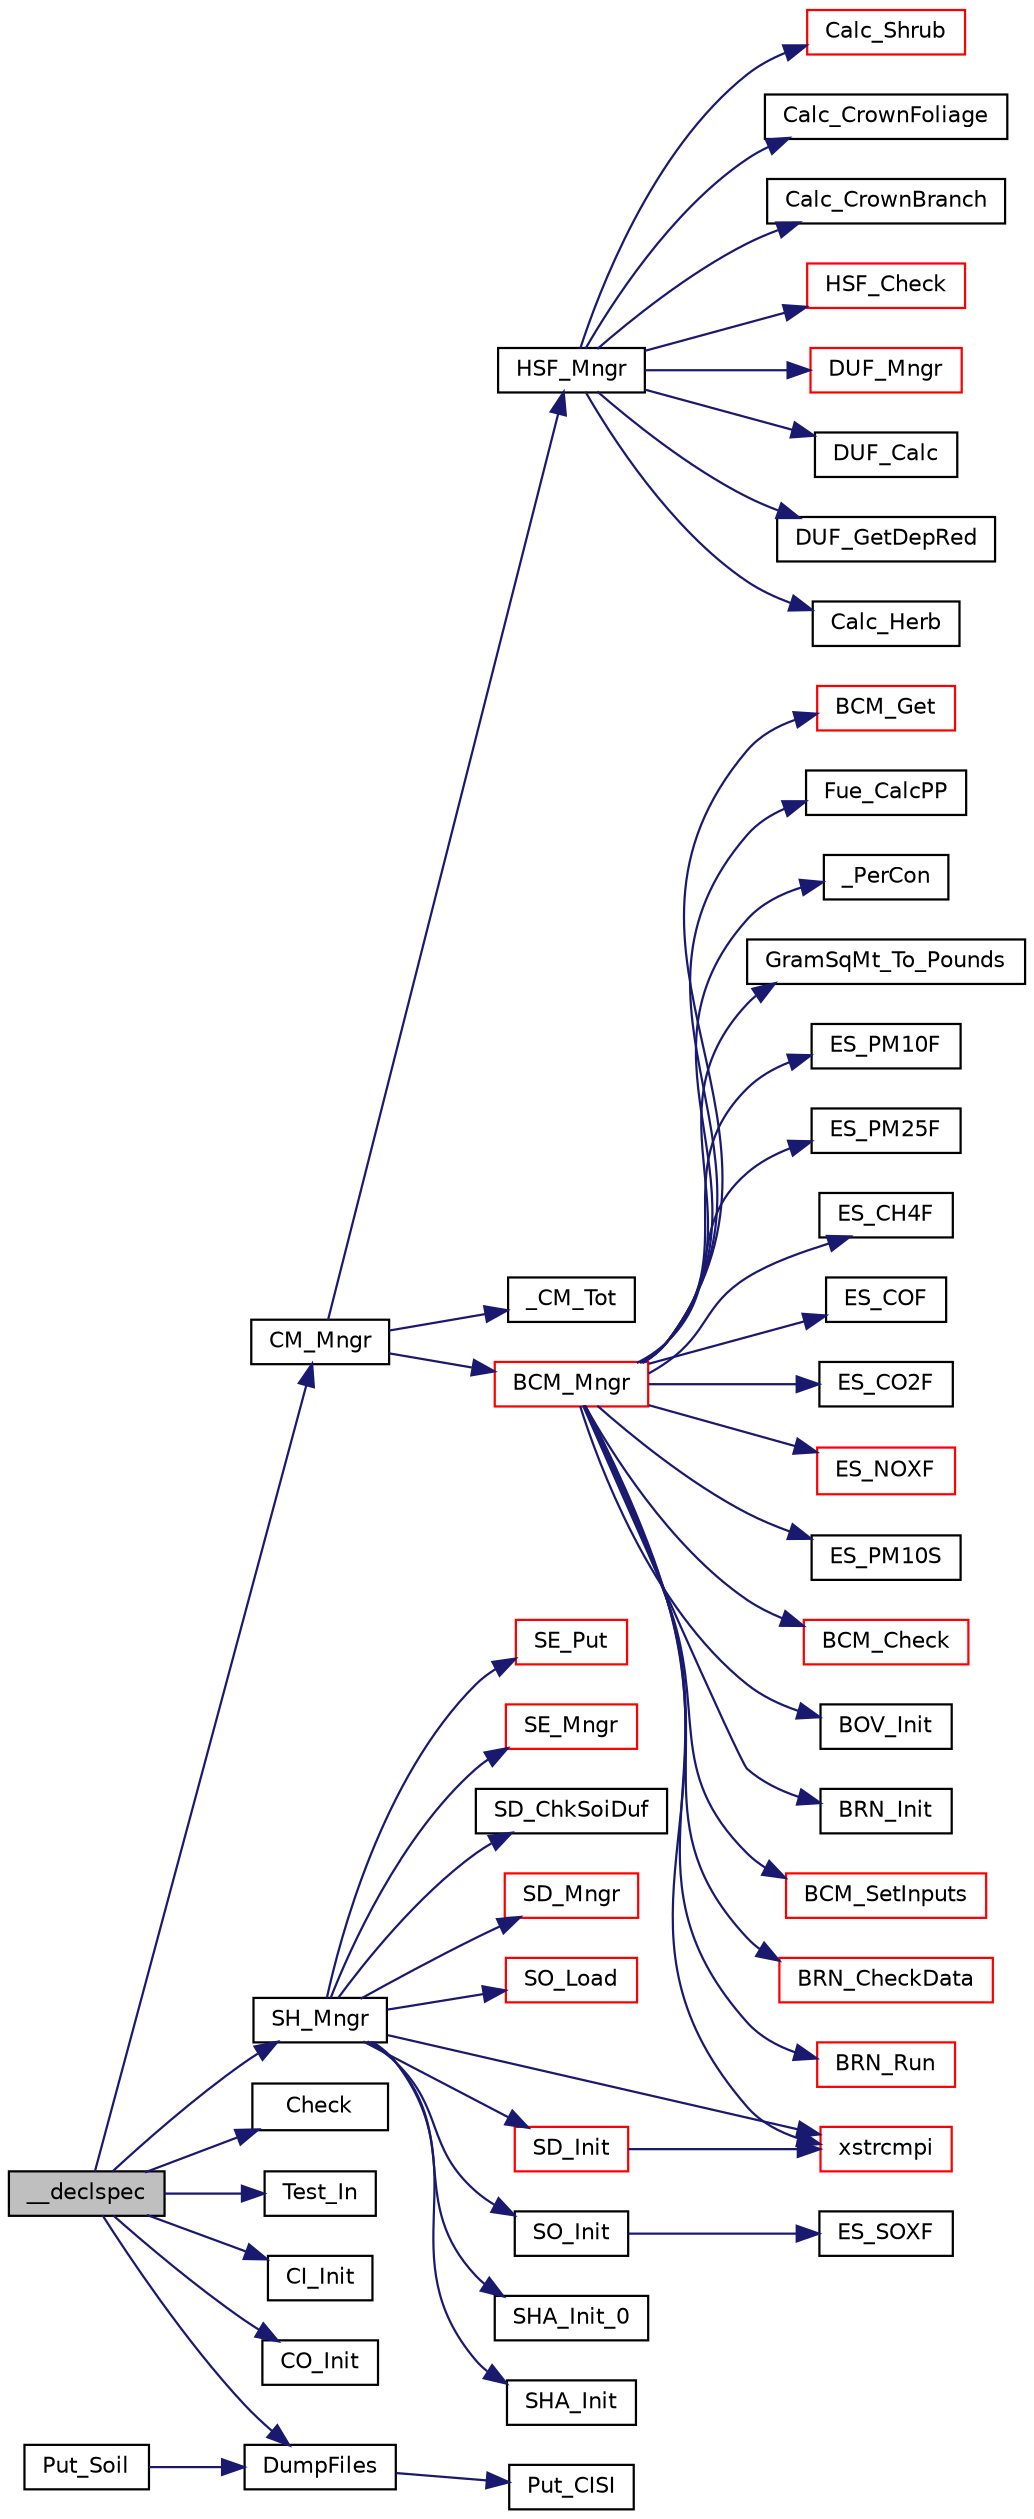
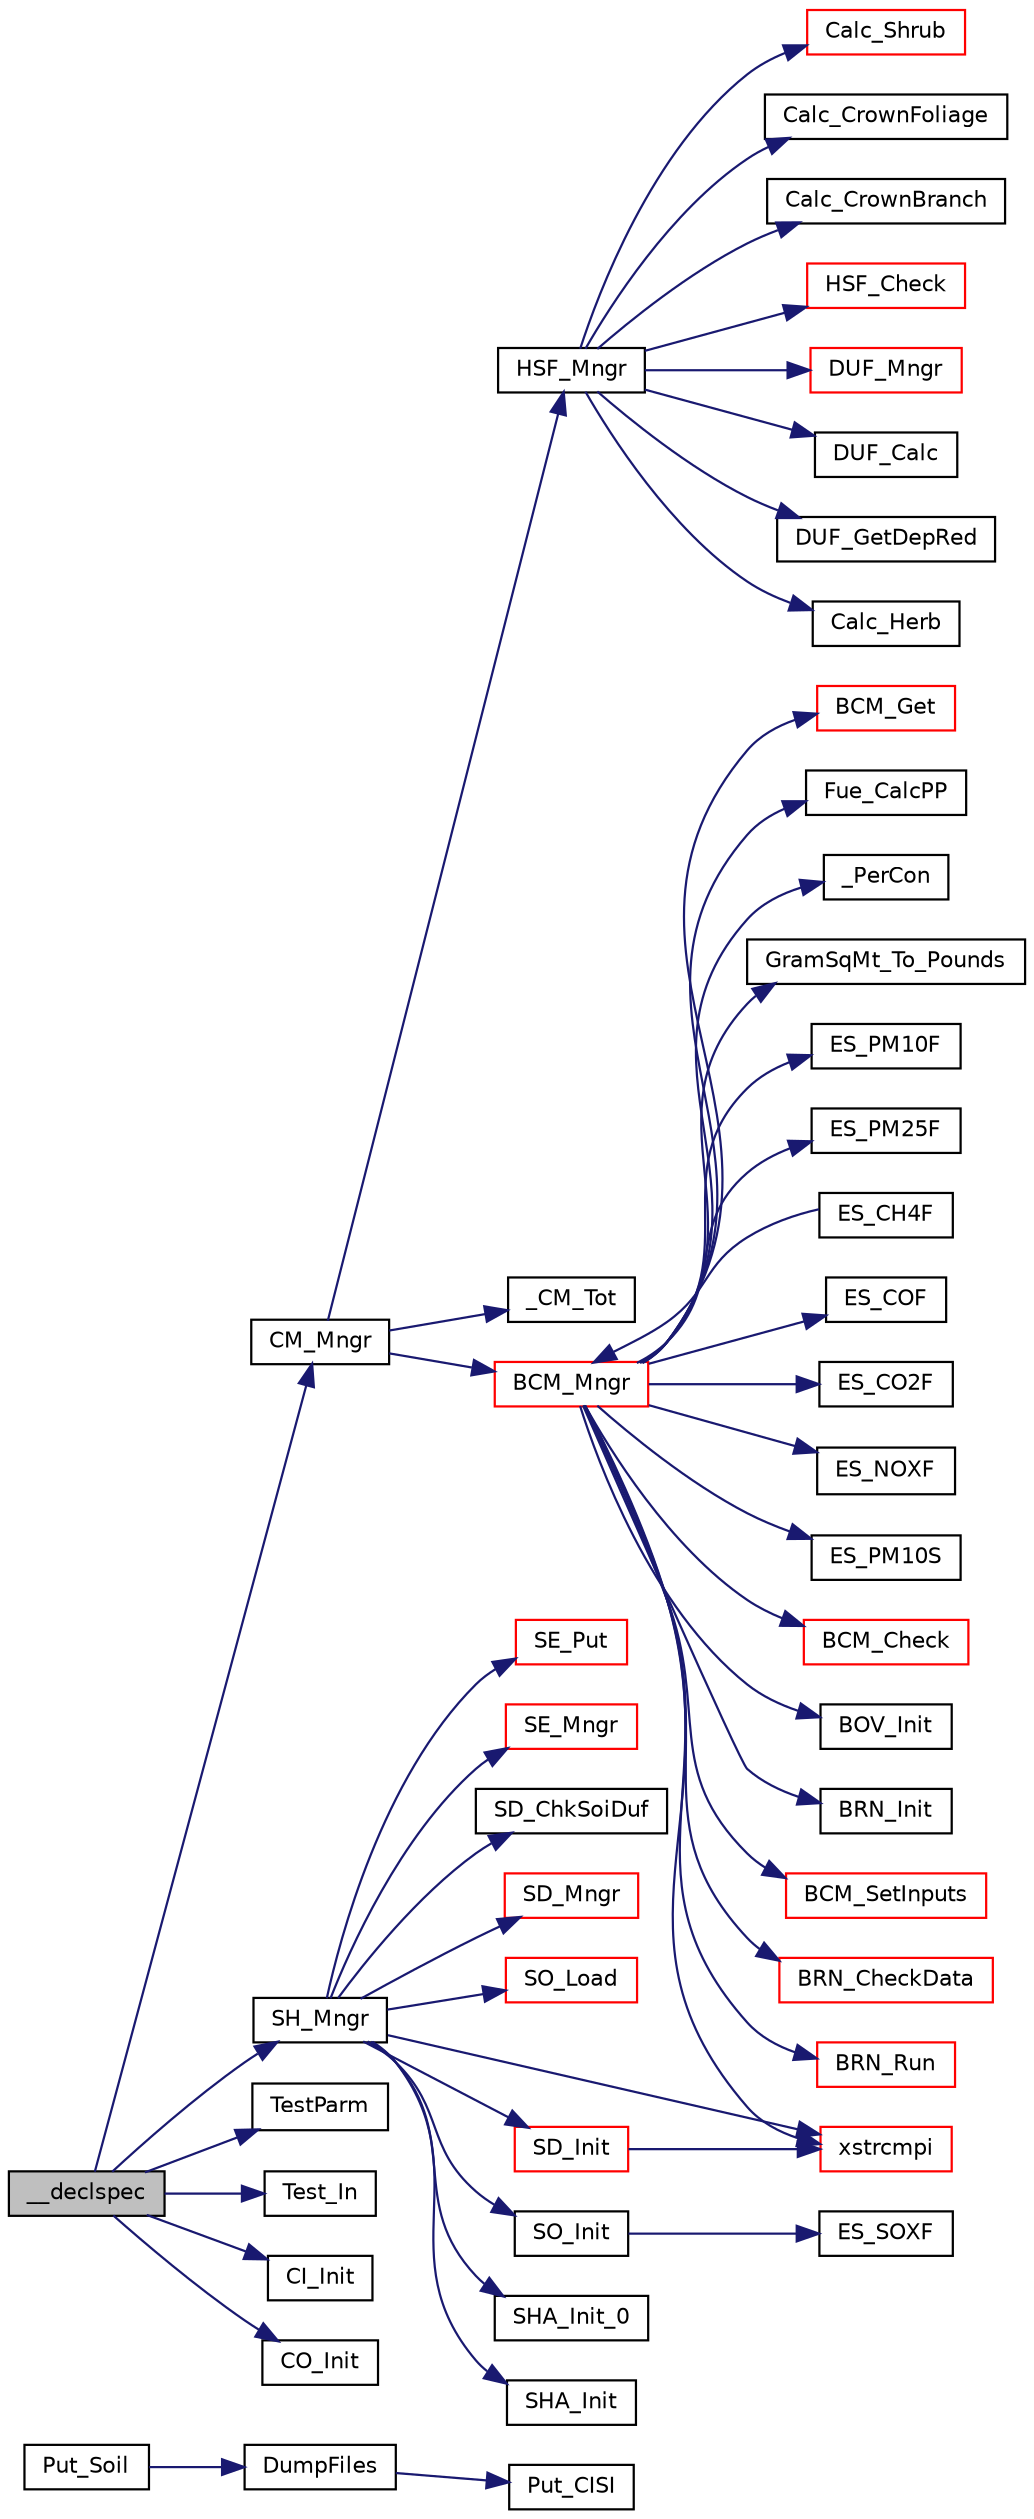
  digraph {
    rankdir=LR
    node [color=black fillcolor=white fontname=Helvetica fontsize=10 shape=record style=filled]
    edge [color=midnightblue fontname=Helvetica fontsize=10 labelfontname=Helvetica labelfontsize=10 style=solid]
    n1 [fillcolor=grey75 fontcolor=black height=0.2 label=__declspec width=0.4]
-   n2 [height=0.2 label=Check width=0.4]
+   n2 [height=0.2 label=TestParm width=0.4]
    n3 [height=0.2 label=Test_In width=0.4]
    n4 [height=0.2 label=CI_Init width=0.4]
    n5 [height=0.2 label=CO_Init width=0.4]
    n6 [height=0.2 label=CM_Mngr width=0.4]
    n7 [height=0.2 label=SH_Mngr width=0.4]
    n8 [height=0.2 label=DumpFiles width=0.4]
    n9 [height=0.2 label=HSF_Mngr width=0.4]
    n10 [color=red height=0.2 label=BCM_Mngr width=0.4]
    n11 [height=0.2 label=_CM_Tot width=0.4]
    n12 [color=red height=0.2 label=xstrcmpi width=0.4]
    n13 [height=0.2 label=SO_Init width=0.4]
    n14 [height=0.2 label=SHA_Init_0 width=0.4]
    n15 [height=0.2 label=SHA_Init width=0.4]
    n16 [color=red height=0.2 label=SE_Put width=0.4]
    n17 [color=red height=0.2 label=SE_Mngr width=0.4]
    n18 [height=0.2 label=SD_ChkSoiDuf width=0.4]
    n19 [color=red height=0.2 label=SD_Init width=0.4]
    n20 [color=red height=0.2 label=SD_Mngr width=0.4]
    n21 [color=red height=0.2 label=SO_Load width=0.4]
    n22 [height=0.2 label=Put_CISI width=0.4]
    n23 [color=red height=0.2 label=HSF_Check width=0.4]
    n24 [color=red height=0.2 label=DUF_Mngr width=0.4]
    n25 [height=0.2 label=DUF_Calc width=0.4]
    n26 [height=0.2 label=DUF_GetDepRed width=0.4]
    n27 [height=0.2 label=Calc_Herb width=0.4]
    n28 [color=red height=0.2 label=Calc_Shrub width=0.4]
    n29 [height=0.2 label=Calc_CrownFoliage width=0.4]
    n30 [height=0.2 label=Calc_CrownBranch width=0.4]
    n31 [color=red height=0.2 label=BCM_Check width=0.4]
    n32 [height=0.2 label=BOV_Init width=0.4]
    n33 [height=0.2 label=BRN_Init width=0.4]
    n34 [color=red height=0.2 label=BCM_SetInputs width=0.4]
    n35 [color=red height=0.2 label=BRN_CheckData width=0.4]
    n36 [color=red height=0.2 label=BRN_Run width=0.4]
    n37 [color=red height=0.2 label=BCM_Get width=0.4]
    n38 [height=0.2 label=Fue_CalcPP width=0.4]
    n39 [height=0.2 label=_PerCon width=0.4]
    n40 [height=0.2 label=GramSqMt_To_Pounds width=0.4]
    n41 [height=0.2 label=ES_PM10F width=0.4]
    n42 [height=0.2 label=ES_PM25F width=0.4]
    n43 [height=0.2 label=ES_CH4F width=0.4]
    n44 [height=0.2 label=ES_COF width=0.4]
    n45 [height=0.2 label=ES_CO2F width=0.4]
-   n46 [color=red height=0.2 label=ES_NOXF width=0.4]
+   n46 [height=0.2 label=ES_NOXF width=0.4]
    n47 [height=0.2 label=ES_PM10S width=0.4]
    n48 [height=0.2 label=ES_SOXF width=0.4]
    n49 [height=0.2 label=Put_Soil width=0.4]
    n1 -> n2
    n1 -> n3
    n1 -> n4
    n1 -> n5
    n1 -> n6
    n1 -> n7
-   n1 -> n8
    n6 -> n9
    n6 -> n10
    n6 -> n11
    n7 -> n12
    n7 -> n13
    n7 -> n14
    n7 -> n15
    n7 -> n16
    n7 -> n17
    n7 -> n18
    n7 -> n19
    n7 -> n20
    n7 -> n21
    n8 -> n22
    n9 -> n23
    n9 -> n24
    n9 -> n25
    n9 -> n26
    n9 -> n27
    n9 -> n28
    n9 -> n29
    n9 -> n30
    n10 -> n12
    n10 -> n31
    n10 -> n32
    n10 -> n33
    n10 -> n34
    n10 -> n35
    n10 -> n36
    n10 -> n37
    n10 -> n38
    n10 -> n39
    n10 -> n40
    n10 -> n41
    n10 -> n42
-   n10 -> n43
+   n43 -> n10
    n10 -> n44
    n10 -> n45
    n10 -> n46
    n10 -> n47
    n13 -> n48
    n19 -> n12
    n49 -> n8
  }
